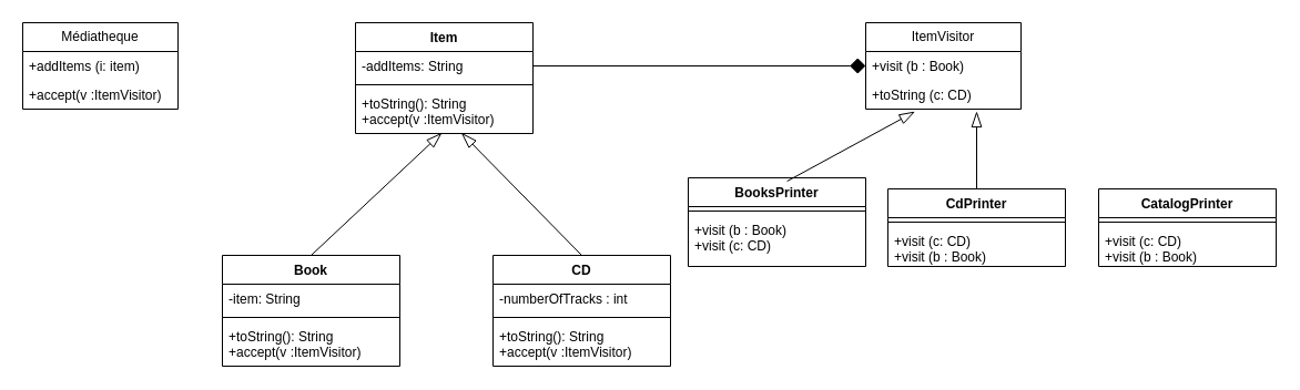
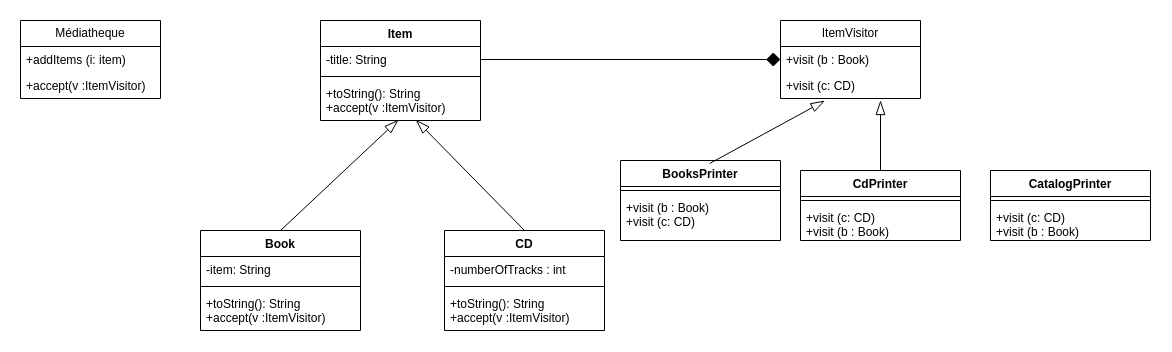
  <mxCell id="0" />
  <mxCell id="1" parent="0" />
  <mxCell id="2" value="Item" style="swimlane;fontStyle=1;align=center;verticalAlign=top;childLayout=stackLayout;horizontal=1;startSize=26;horizontalStack=0;resizeParent=1;resizeParentMax=0;resizeLast=0;collapsible=1;marginBottom=0;whiteSpace=wrap;html=1;" vertex="1" parent="1"><mxGeometry x="320" y="20" width="160" height="100" as="geometry" /></mxCell>
- <mxCell id="3" value="-addItems: String" style="text;strokeColor=none;fillColor=none;align=left;verticalAlign=top;spacingLeft=4;spacingRight=4;overflow=hidden;rotatable=0;points=[[0,0.5],[1,0.5]];portConstraint=eastwest;whiteSpace=wrap;html=1;" vertex="1" parent="2"><mxGeometry y="26" width="160" height="26" as="geometry" /></mxCell>
+ <mxCell id="3" value="-title: String" style="text;strokeColor=none;fillColor=none;align=left;verticalAlign=top;spacingLeft=4;spacingRight=4;overflow=hidden;rotatable=0;points=[[0,0.5],[1,0.5]];portConstraint=eastwest;whiteSpace=wrap;html=1;" vertex="1" parent="2"><mxGeometry y="26" width="160" height="26" as="geometry" /></mxCell>
  <mxCell id="4" value="" style="line;strokeWidth=1;fillColor=none;align=left;verticalAlign=middle;spacingTop=-1;spacingLeft=3;spacingRight=3;rotatable=0;labelPosition=right;points=[];portConstraint=eastwest;strokeColor=inherit;" vertex="1" parent="2"><mxGeometry y="52" width="160" height="8" as="geometry" /></mxCell>
  <mxCell id="5" value="+toString(): String&lt;div&gt;+accept(v :ItemVisitor)&lt;br&gt;&lt;/div&gt;" style="text;strokeColor=none;fillColor=none;align=left;verticalAlign=top;spacingLeft=4;spacingRight=4;overflow=hidden;rotatable=0;points=[[0,0.5],[1,0.5]];portConstraint=eastwest;whiteSpace=wrap;html=1;" vertex="1" parent="2"><mxGeometry y="60" width="160" height="40" as="geometry" /></mxCell>
  <mxCell id="6" value="Book" style="swimlane;fontStyle=1;align=center;verticalAlign=top;childLayout=stackLayout;horizontal=1;startSize=26;horizontalStack=0;resizeParent=1;resizeParentMax=0;resizeLast=0;collapsible=1;marginBottom=0;whiteSpace=wrap;html=1;" vertex="1" parent="1"><mxGeometry x="200" y="230" width="160" height="100" as="geometry" /></mxCell>
  <mxCell id="7" value="-item: String" style="text;strokeColor=none;fillColor=none;align=left;verticalAlign=top;spacingLeft=4;spacingRight=4;overflow=hidden;rotatable=0;points=[[0,0.5],[1,0.5]];portConstraint=eastwest;whiteSpace=wrap;html=1;" vertex="1" parent="6"><mxGeometry y="26" width="160" height="26" as="geometry" /></mxCell>
  <mxCell id="8" value="" style="line;strokeWidth=1;fillColor=none;align=left;verticalAlign=middle;spacingTop=-1;spacingLeft=3;spacingRight=3;rotatable=0;labelPosition=right;points=[];portConstraint=eastwest;strokeColor=inherit;" vertex="1" parent="6"><mxGeometry y="52" width="160" height="8" as="geometry" /></mxCell>
  <mxCell id="9" value="+toString(): String&lt;div&gt;+accept(v :ItemVisitor)&lt;br&gt;&lt;/div&gt;" style="text;strokeColor=none;fillColor=none;align=left;verticalAlign=top;spacingLeft=4;spacingRight=4;overflow=hidden;rotatable=0;points=[[0,0.5],[1,0.5]];portConstraint=eastwest;whiteSpace=wrap;html=1;" vertex="1" parent="6"><mxGeometry y="60" width="160" height="40" as="geometry" /></mxCell>
  <mxCell id="10" value="CD" style="swimlane;fontStyle=1;align=center;verticalAlign=top;childLayout=stackLayout;horizontal=1;startSize=26;horizontalStack=0;resizeParent=1;resizeParentMax=0;resizeLast=0;collapsible=1;marginBottom=0;whiteSpace=wrap;html=1;" vertex="1" parent="1"><mxGeometry x="444" y="230" width="160" height="100" as="geometry" /></mxCell>
  <mxCell id="11" value="-numberOfTracks : int&lt;div&gt;&lt;br&gt;&lt;/div&gt;" style="text;strokeColor=none;fillColor=none;align=left;verticalAlign=top;spacingLeft=4;spacingRight=4;overflow=hidden;rotatable=0;points=[[0,0.5],[1,0.5]];portConstraint=eastwest;whiteSpace=wrap;html=1;" vertex="1" parent="10"><mxGeometry y="26" width="160" height="26" as="geometry" /></mxCell>
  <mxCell id="12" value="" style="line;strokeWidth=1;fillColor=none;align=left;verticalAlign=middle;spacingTop=-1;spacingLeft=3;spacingRight=3;rotatable=0;labelPosition=right;points=[];portConstraint=eastwest;strokeColor=inherit;" vertex="1" parent="10"><mxGeometry y="52" width="160" height="8" as="geometry" /></mxCell>
  <mxCell id="13" value="+toString(): String&lt;div&gt;+accept(v :ItemVisitor)&lt;br&gt;&lt;/div&gt;" style="text;strokeColor=none;fillColor=none;align=left;verticalAlign=top;spacingLeft=4;spacingRight=4;overflow=hidden;rotatable=0;points=[[0,0.5],[1,0.5]];portConstraint=eastwest;whiteSpace=wrap;html=1;" vertex="1" parent="10"><mxGeometry y="60" width="160" height="40" as="geometry" /></mxCell>
  <mxCell id="14" value="" style="endArrow=blockThin;endFill=0;endSize=12;html=1;rounded=0;exitX=0.5;exitY=0;exitDx=0;exitDy=0;entryX=0.486;entryY=0.987;entryDx=0;entryDy=0;entryPerimeter=0;" edge="1" parent="1" source="6" target="5"><mxGeometry width="160" relative="1" as="geometry"><mxPoint x="360" y="160" as="sourcePoint" /><mxPoint x="520" y="160" as="targetPoint" /></mxGeometry></mxCell>
  <mxCell id="15" value="" style="endArrow=blockThin;endFill=0;endSize=12;html=1;rounded=0;exitX=0.5;exitY=0;exitDx=0;exitDy=0;entryX=0.597;entryY=0.987;entryDx=0;entryDy=0;entryPerimeter=0;" edge="1" parent="1" source="10" target="5"><mxGeometry width="160" relative="1" as="geometry"><mxPoint x="440" y="160" as="sourcePoint" /><mxPoint x="600" y="160" as="targetPoint" /></mxGeometry></mxCell>
  <mxCell id="16" value="Médiatheque" style="swimlane;fontStyle=0;childLayout=stackLayout;horizontal=1;startSize=26;fillColor=none;horizontalStack=0;resizeParent=1;resizeParentMax=0;resizeLast=0;collapsible=1;marginBottom=0;whiteSpace=wrap;html=1;" vertex="1" parent="1"><mxGeometry x="20" y="20" width="140" height="78" as="geometry" /></mxCell>
  <mxCell id="17" value="+addItems (i: item)" style="text;strokeColor=none;fillColor=none;align=left;verticalAlign=top;spacingLeft=4;spacingRight=4;overflow=hidden;rotatable=0;points=[[0,0.5],[1,0.5]];portConstraint=eastwest;whiteSpace=wrap;html=1;" vertex="1" parent="16"><mxGeometry y="26" width="140" height="26" as="geometry" /></mxCell>
  <mxCell id="18" value="+accept(v :ItemVisitor)" style="text;strokeColor=none;fillColor=none;align=left;verticalAlign=top;spacingLeft=4;spacingRight=4;overflow=hidden;rotatable=0;points=[[0,0.5],[1,0.5]];portConstraint=eastwest;whiteSpace=wrap;html=1;" vertex="1" parent="16"><mxGeometry y="52" width="140" height="26" as="geometry" /></mxCell>
  <mxCell id="19" value="ItemVisitor" style="swimlane;fontStyle=0;childLayout=stackLayout;horizontal=1;startSize=26;fillColor=none;horizontalStack=0;resizeParent=1;resizeParentMax=0;resizeLast=0;collapsible=1;marginBottom=0;whiteSpace=wrap;html=1;" vertex="1" parent="1"><mxGeometry x="780" y="20" width="140" height="78" as="geometry" /></mxCell>
  <mxCell id="20" value="+visit (b : Book)" style="text;strokeColor=none;fillColor=none;align=left;verticalAlign=top;spacingLeft=4;spacingRight=4;overflow=hidden;rotatable=0;points=[[0,0.5],[1,0.5]];portConstraint=eastwest;whiteSpace=wrap;html=1;" vertex="1" parent="19"><mxGeometry y="26" width="140" height="26" as="geometry" /></mxCell>
- <mxCell id="21" value="+toString (c: CD)" style="text;strokeColor=none;fillColor=none;align=left;verticalAlign=top;spacingLeft=4;spacingRight=4;overflow=hidden;rotatable=0;points=[[0,0.5],[1,0.5]];portConstraint=eastwest;whiteSpace=wrap;html=1;" vertex="1" parent="19"><mxGeometry y="52" width="140" height="26" as="geometry" /></mxCell>
+ <mxCell id="21" value="+visit (c: CD)" style="text;strokeColor=none;fillColor=none;align=left;verticalAlign=top;spacingLeft=4;spacingRight=4;overflow=hidden;rotatable=0;points=[[0,0.5],[1,0.5]];portConstraint=eastwest;whiteSpace=wrap;html=1;" vertex="1" parent="19"><mxGeometry y="52" width="140" height="26" as="geometry" /></mxCell>
  <mxCell id="22" value="CdPrinter" style="swimlane;fontStyle=1;align=center;verticalAlign=top;childLayout=stackLayout;horizontal=1;startSize=26;horizontalStack=0;resizeParent=1;resizeParentMax=0;resizeLast=0;collapsible=1;marginBottom=0;whiteSpace=wrap;html=1;" vertex="1" parent="1"><mxGeometry x="800" y="170" width="160" height="70" as="geometry" /></mxCell>
  <mxCell id="23" value="" style="line;strokeWidth=1;fillColor=none;align=left;verticalAlign=middle;spacingTop=-1;spacingLeft=3;spacingRight=3;rotatable=0;labelPosition=right;points=[];portConstraint=eastwest;strokeColor=inherit;" vertex="1" parent="22"><mxGeometry y="26" width="160" height="8" as="geometry" /></mxCell>
  <mxCell id="24" value="+visit (c: CD)&lt;div&gt;+visit (b : Book)&lt;br&gt;&lt;/div&gt;" style="text;strokeColor=none;fillColor=none;align=left;verticalAlign=top;spacingLeft=4;spacingRight=4;overflow=hidden;rotatable=0;points=[[0,0.5],[1,0.5]];portConstraint=eastwest;whiteSpace=wrap;html=1;" vertex="1" parent="22"><mxGeometry y="34" width="160" height="36" as="geometry" /></mxCell>
  <mxCell id="25" value="BooksPrinter" style="swimlane;fontStyle=1;align=center;verticalAlign=top;childLayout=stackLayout;horizontal=1;startSize=26;horizontalStack=0;resizeParent=1;resizeParentMax=0;resizeLast=0;collapsible=1;marginBottom=0;whiteSpace=wrap;html=1;" vertex="1" parent="1"><mxGeometry x="620" y="160" width="160" height="80" as="geometry" /></mxCell>
  <mxCell id="26" value="" style="line;strokeWidth=1;fillColor=none;align=left;verticalAlign=middle;spacingTop=-1;spacingLeft=3;spacingRight=3;rotatable=0;labelPosition=right;points=[];portConstraint=eastwest;strokeColor=inherit;" vertex="1" parent="25"><mxGeometry y="26" width="160" height="8" as="geometry" /></mxCell>
  <mxCell id="27" value="+visit (b : Book)&lt;div&gt;+visit (c: CD)&lt;br&gt;&lt;/div&gt;&lt;div&gt;&lt;br&gt;&lt;/div&gt;" style="text;strokeColor=none;fillColor=none;align=left;verticalAlign=top;spacingLeft=4;spacingRight=4;overflow=hidden;rotatable=0;points=[[0,0.5],[1,0.5]];portConstraint=eastwest;whiteSpace=wrap;html=1;" vertex="1" parent="25"><mxGeometry y="34" width="160" height="46" as="geometry" /></mxCell>
  <mxCell id="28" value="" style="endArrow=blockThin;endFill=0;endSize=12;html=1;rounded=0;exitX=0.557;exitY=0.038;exitDx=0;exitDy=0;exitPerimeter=0;entryX=0.317;entryY=1.086;entryDx=0;entryDy=0;entryPerimeter=0;" edge="1" parent="1" source="25" target="21"><mxGeometry width="160" relative="1" as="geometry"><mxPoint x="190" y="550" as="sourcePoint" /><mxPoint x="350" y="550" as="targetPoint" /></mxGeometry></mxCell>
  <mxCell id="29" value="" style="endArrow=blockThin;endFill=0;endSize=12;html=1;rounded=0;exitX=0.5;exitY=0;exitDx=0;exitDy=0;" edge="1" parent="1" source="22"><mxGeometry width="160" relative="1" as="geometry"><mxPoint x="179" y="652" as="sourcePoint" /><mxPoint x="880" y="100" as="targetPoint" /></mxGeometry></mxCell>
  <mxCell id="30" value="" style="endArrow=diamond;endFill=1;endSize=12;html=1;rounded=0;exitX=1;exitY=0.5;exitDx=0;exitDy=0;entryX=0;entryY=0.5;entryDx=0;entryDy=0;" edge="1" parent="1" source="3" target="19"><mxGeometry width="160" relative="1" as="geometry"><mxPoint x="170" y="270" as="sourcePoint" /><mxPoint x="330" y="270" as="targetPoint" /></mxGeometry></mxCell>
  <mxCell id="31" value="CatalogPrinter&lt;div&gt;&lt;br&gt;&lt;/div&gt;" style="swimlane;fontStyle=1;align=center;verticalAlign=top;childLayout=stackLayout;horizontal=1;startSize=26;horizontalStack=0;resizeParent=1;resizeParentMax=0;resizeLast=0;collapsible=1;marginBottom=0;whiteSpace=wrap;html=1;" vertex="1" parent="1"><mxGeometry x="990" y="170" width="160" height="70" as="geometry" /></mxCell>
  <mxCell id="32" value="" style="line;strokeWidth=1;fillColor=none;align=left;verticalAlign=middle;spacingTop=-1;spacingLeft=3;spacingRight=3;rotatable=0;labelPosition=right;points=[];portConstraint=eastwest;strokeColor=inherit;" vertex="1" parent="31"><mxGeometry y="26" width="160" height="8" as="geometry" /></mxCell>
  <mxCell id="33" value="+visit (c: CD)&lt;div&gt;+visit (b : Book)&lt;br&gt;&lt;/div&gt;" style="text;strokeColor=none;fillColor=none;align=left;verticalAlign=top;spacingLeft=4;spacingRight=4;overflow=hidden;rotatable=0;points=[[0,0.5],[1,0.5]];portConstraint=eastwest;whiteSpace=wrap;html=1;" vertex="1" parent="31"><mxGeometry y="34" width="160" height="36" as="geometry" /></mxCell>
